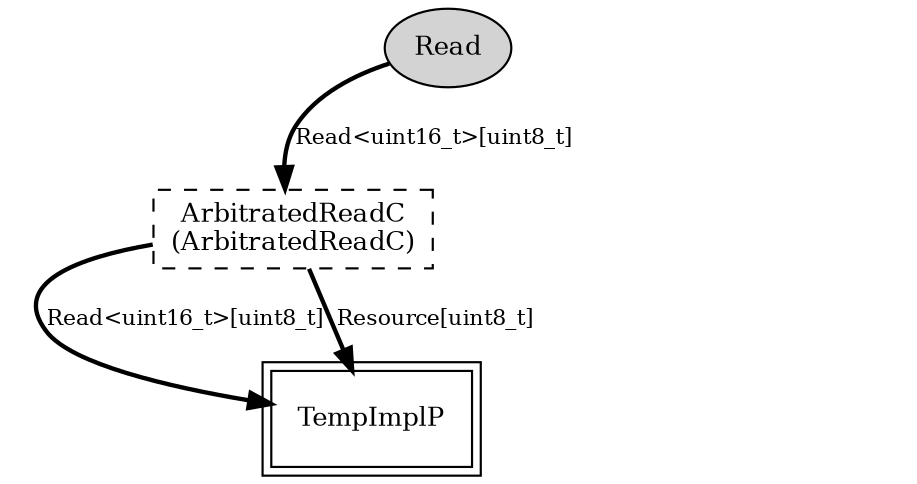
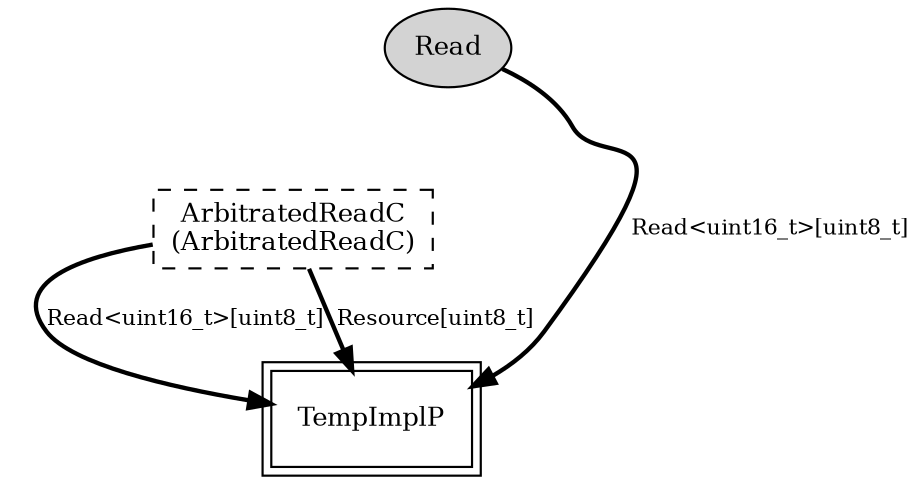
  digraph {
    node [fontsize=12 shape=box]
    edge [fontsize=10 style=bold]
    n1 [label=Read shape=ellipse style=filled]
    n2 [label="ArbitratedReadC\n(ArbitratedReadC)" style=dashed]
    TempImplP [peripheries=2]
-   n1 -> n2 [label="Read<uint16_t>[uint8_t]"]
+   n1 -> TempImplP [label="Read<uint16_t>[uint8_t]"]
    n2 -> TempImplP [label="Read<uint16_t>[uint8_t]"]
    n2 -> TempImplP [label="Resource[uint8_t]"]
  }
